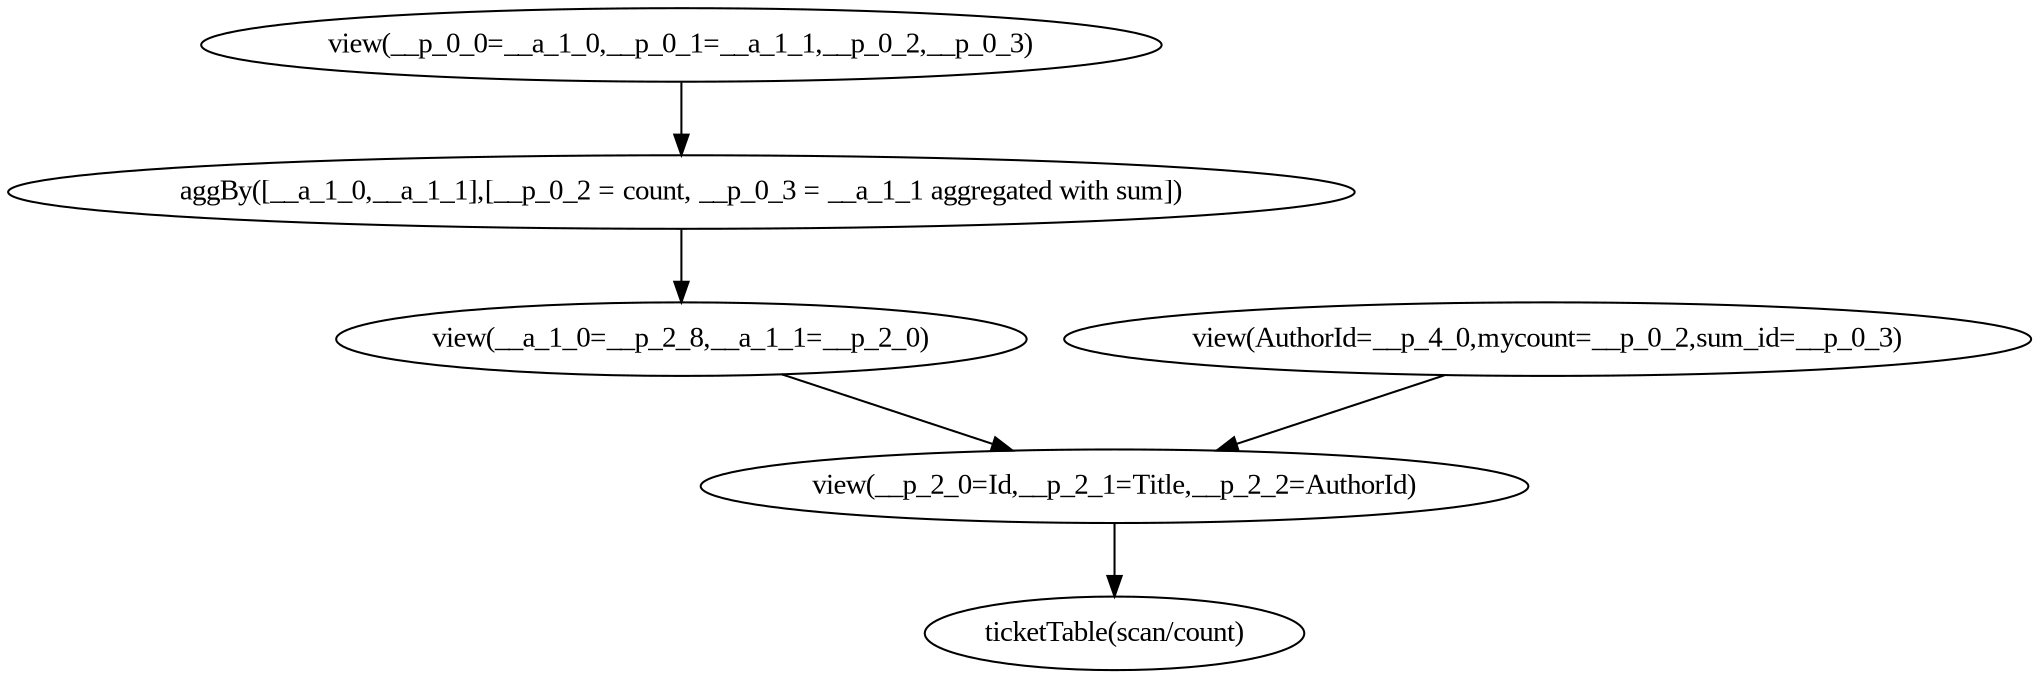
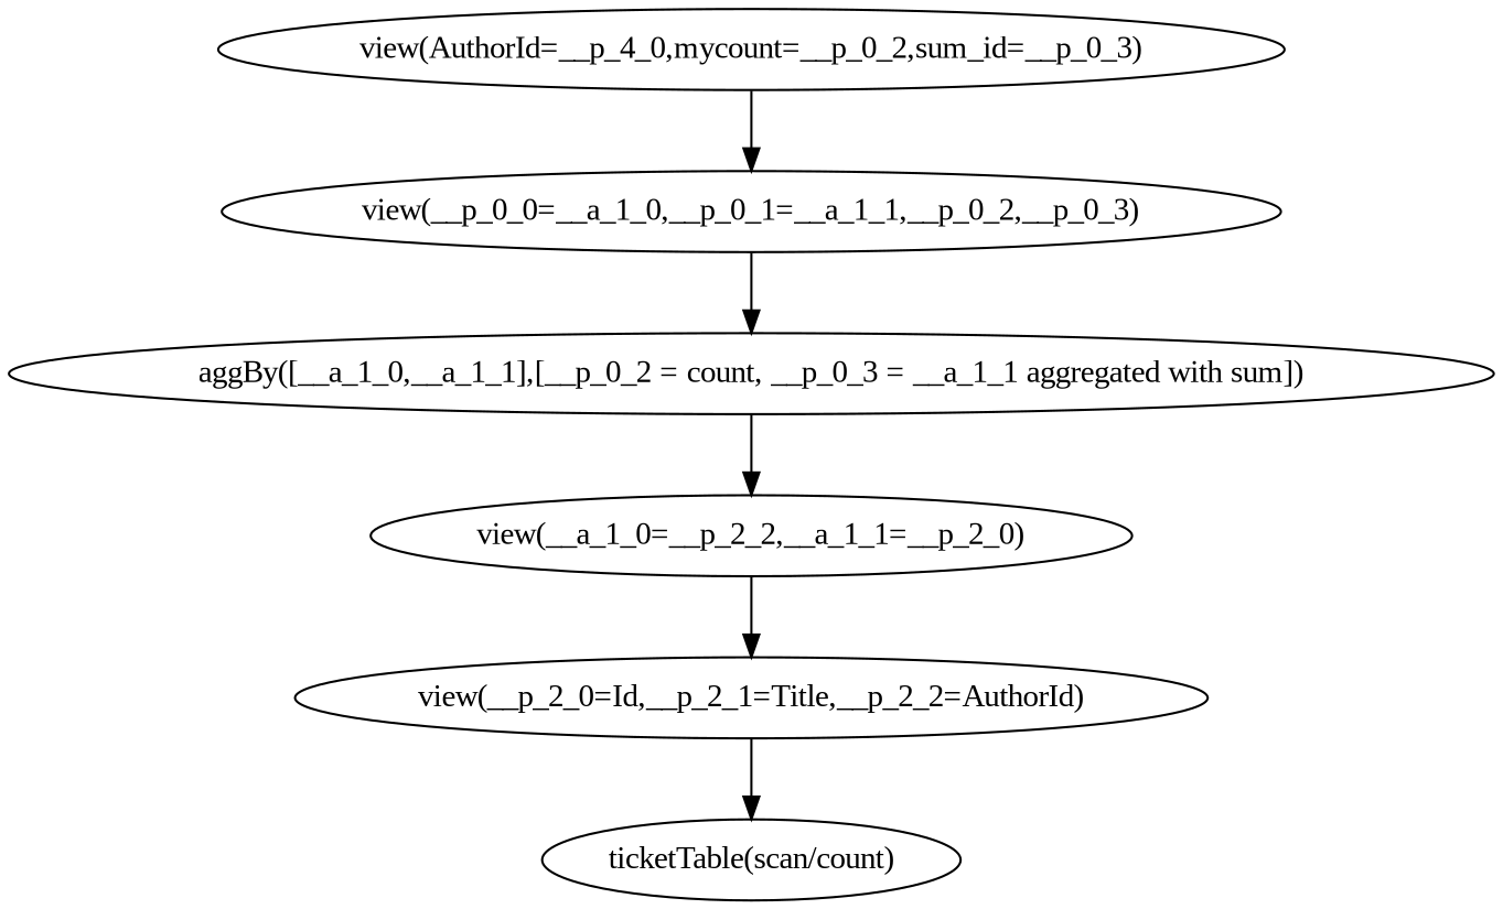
  digraph {
    fontname="Liberation Serif"
    node [fontname="Liberation Serif"]
    edge [fontname="Liberation Serif"]
    n1 [label="ticketTable(scan/count)"]
    n2 [label="view(__p_2_0=Id,__p_2_1=Title,__p_2_2=AuthorId)"]
-   n3 [label="view(__a_1_0=__p_2_8,__a_1_1=__p_2_0)"]
+   n3 [label="view(__a_1_0=__p_2_2,__a_1_1=__p_2_0)"]
    n4 [label="aggBy([__a_1_0,__a_1_1],[__p_0_2 = count, __p_0_3 = __a_1_1 aggregated with sum])"]
    n5 [label="view(__p_0_0=__a_1_0,__p_0_1=__a_1_1,__p_0_2,__p_0_3)"]
    n6 [label="view(AuthorId=__p_4_0,mycount=__p_0_2,sum_id=__p_0_3)"]
    n2 -> n1
    n3 -> n2
    n4 -> n3
    n5 -> n4
-   n6 -> n2
+   n6 -> n5
  }
